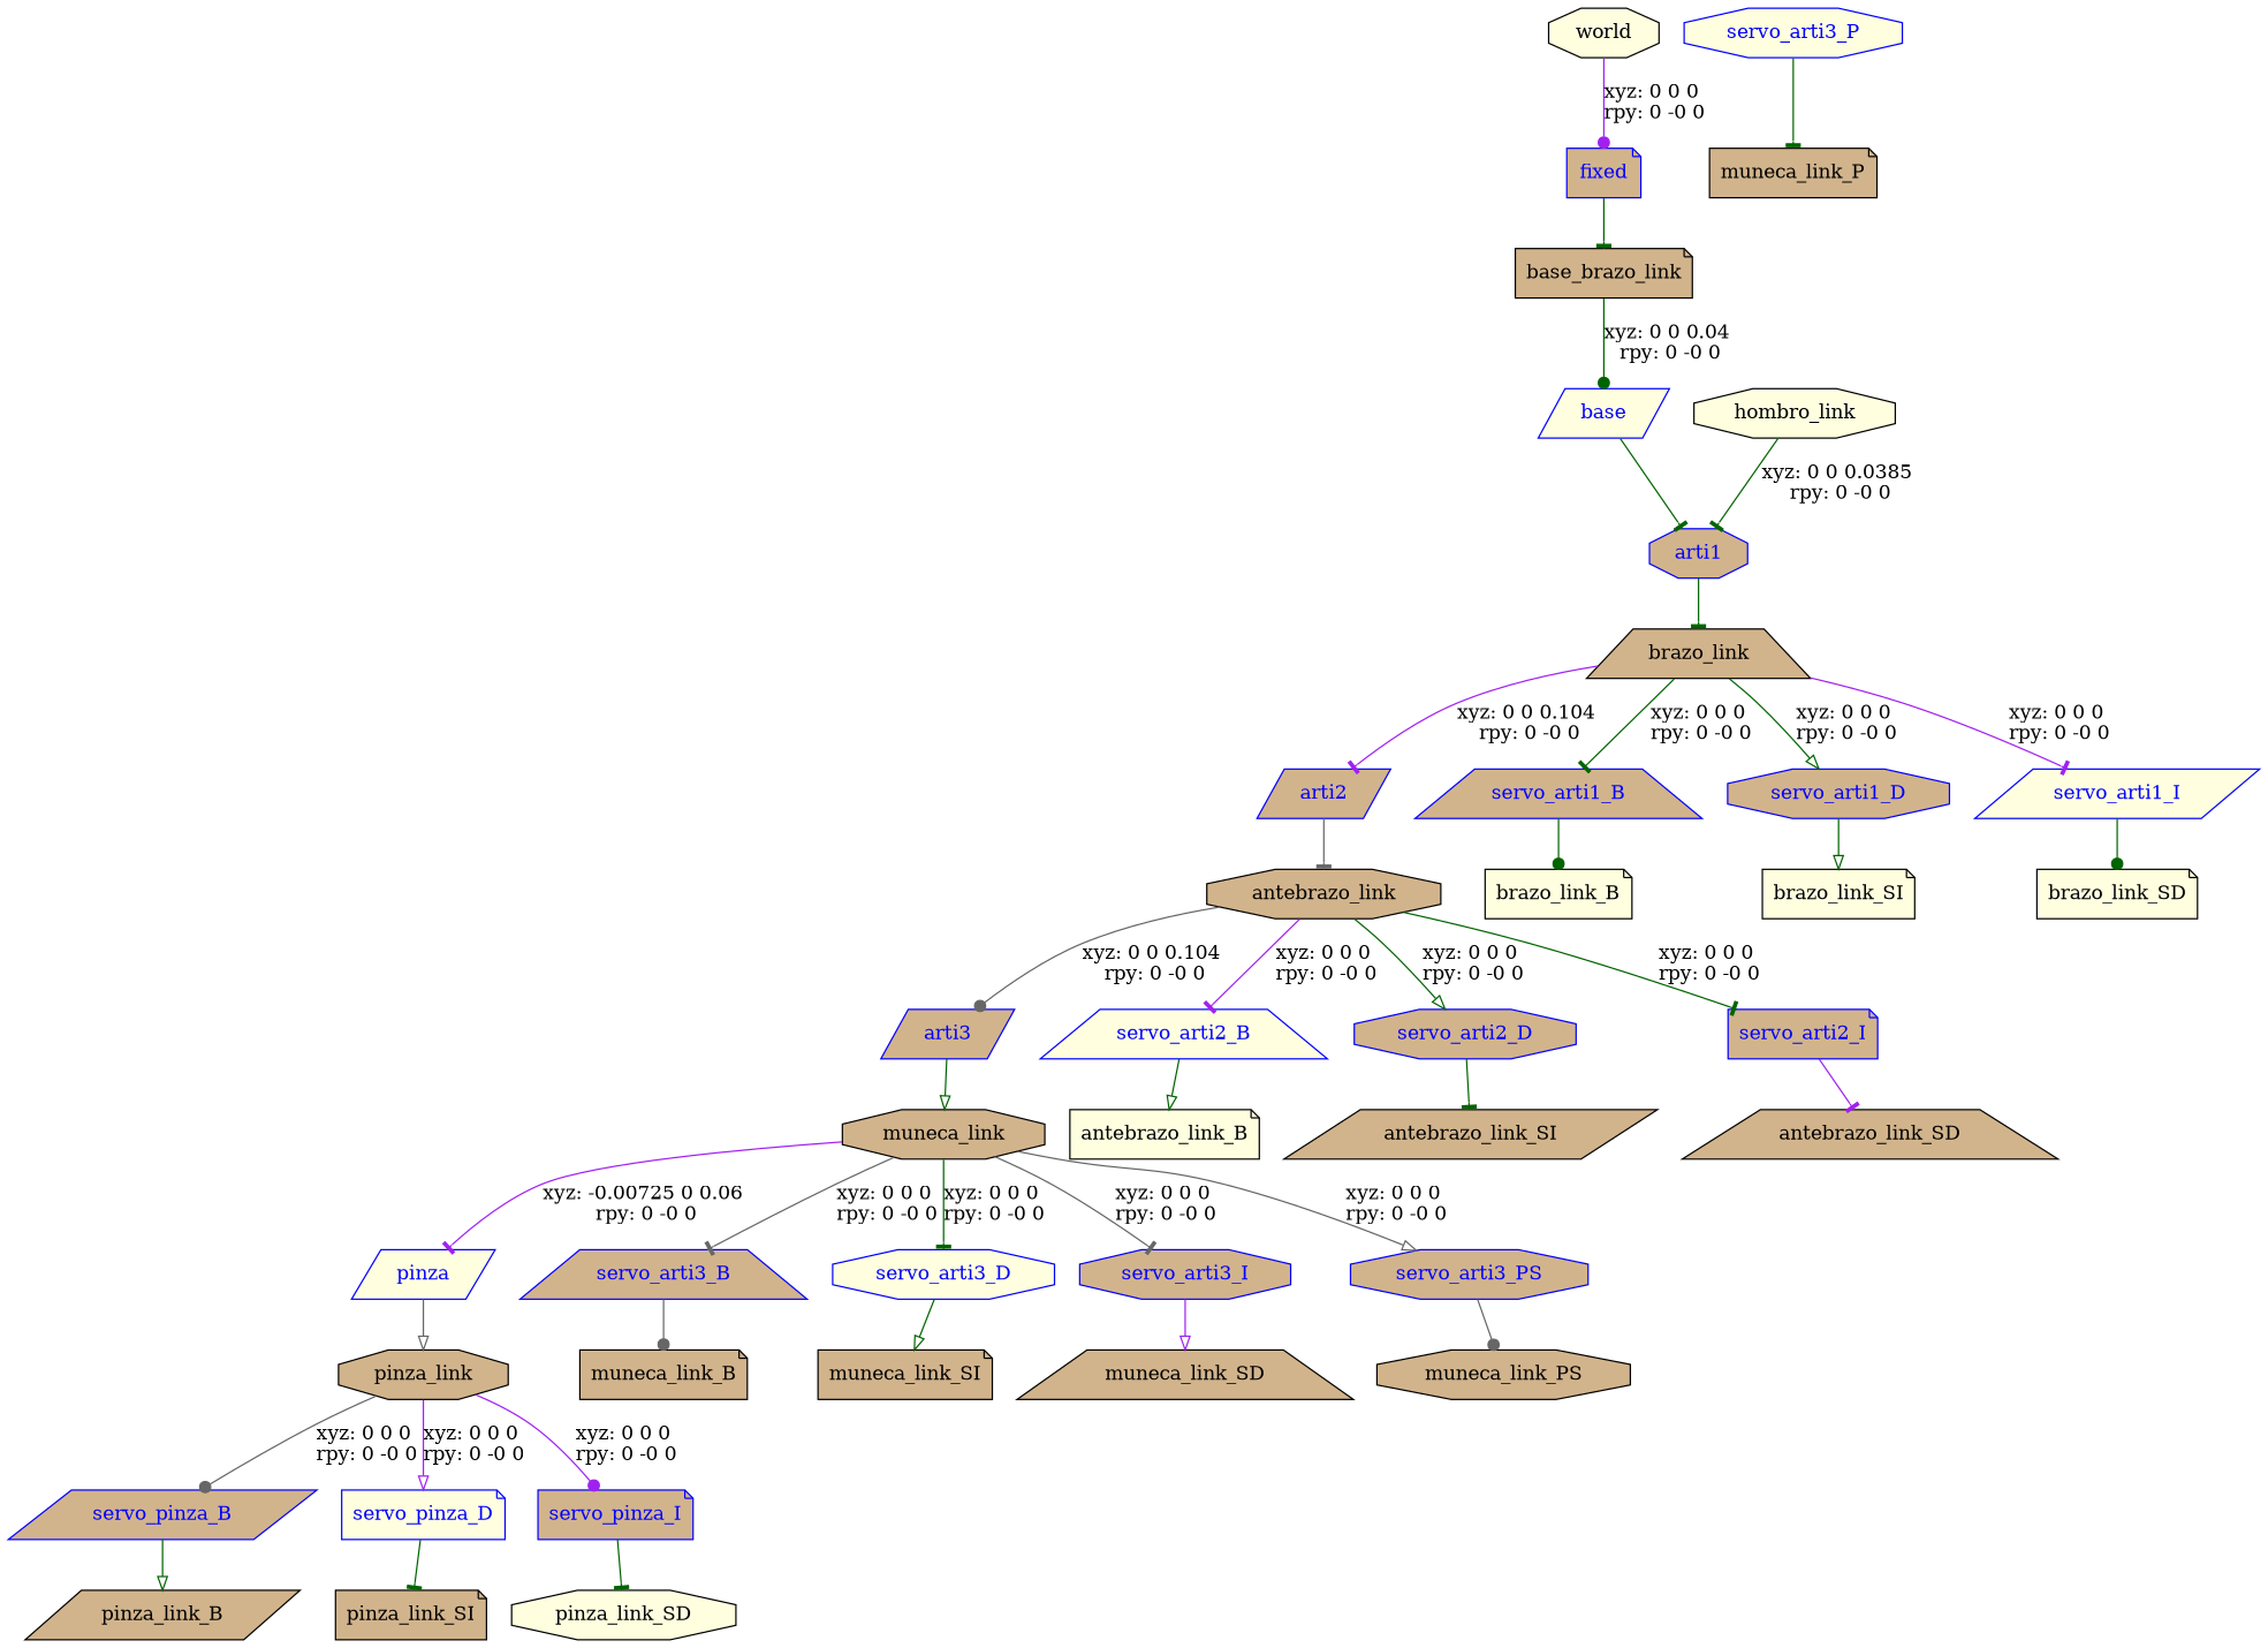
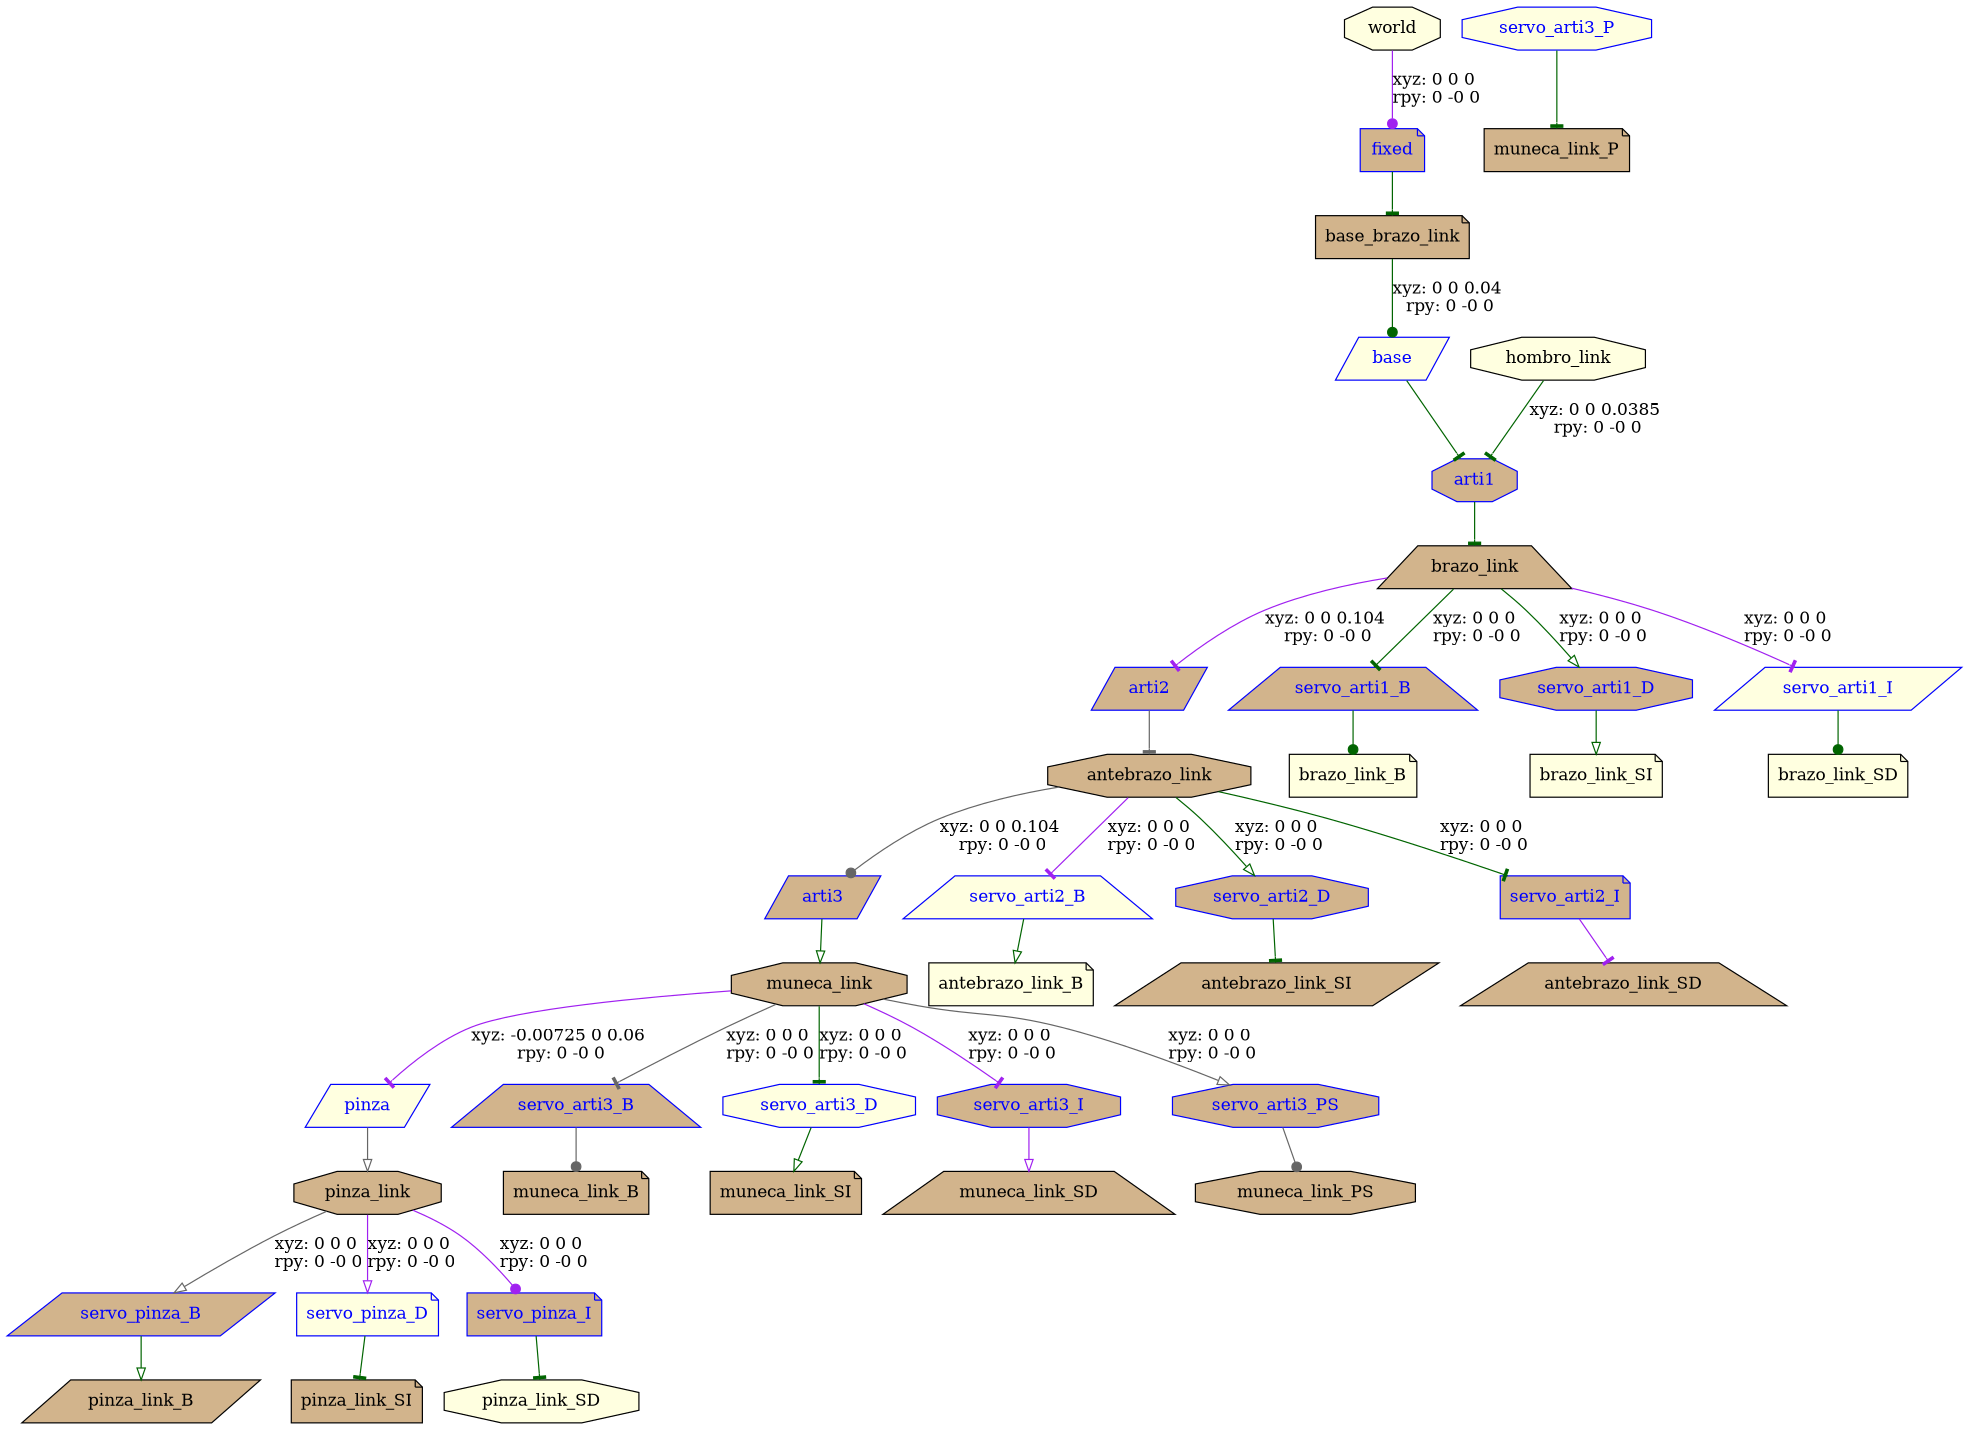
  digraph {
    node [fillcolor=tan shape=octagon style=filled]
    edge [arrowhead=tee color=darkgreen]
    n1 [fillcolor=lightyellow label=world]
    fixed [color=blue fontcolor=blue shape=note]
    n3 [label=base_brazo_link shape=note]
    base [color=blue fillcolor=lightyellow fontcolor=blue shape=parallelogram]
    arti1 [color=blue fontcolor=blue]
    n6 [fillcolor=lightyellow label=hombro_link]
    n7 [label=brazo_link shape=trapezium]
    arti2 [color=blue fontcolor=blue shape=parallelogram]
    servo_arti1_B [color=blue fontcolor=blue shape=trapezium]
    servo_arti1_D [color=blue fontcolor=blue]
    servo_arti1_I [color=blue fillcolor=lightyellow fontcolor=blue shape=parallelogram]
    n12 [label=antebrazo_link]
    n13 [fillcolor=lightyellow label=brazo_link_B shape=note]
    n14 [fillcolor=lightyellow label=brazo_link_SI shape=note]
    n15 [fillcolor=lightyellow label=brazo_link_SD shape=note]
    arti3 [color=blue fontcolor=blue shape=parallelogram]
    servo_arti2_B [color=blue fillcolor=lightyellow fontcolor=blue shape=trapezium]
    servo_arti2_D [color=blue fontcolor=blue]
    servo_arti2_I [color=blue fontcolor=blue shape=note]
    n20 [label=muneca_link]
    n21 [fillcolor=lightyellow label=antebrazo_link_B shape=note]
    n22 [label=antebrazo_link_SI shape=parallelogram]
    n23 [label=antebrazo_link_SD shape=trapezium]
    pinza [color=blue fillcolor=lightyellow fontcolor=blue shape=parallelogram]
    servo_arti3_B [color=blue fontcolor=blue shape=trapezium]
    servo_arti3_D [color=blue fillcolor=lightyellow fontcolor=blue]
    servo_arti3_I [color=blue fontcolor=blue]
    servo_arti3_PS [color=blue fontcolor=blue]
    n29 [label=pinza_link]
    n30 [label=muneca_link_B shape=note]
    n31 [label=muneca_link_SI shape=note]
    n32 [label=muneca_link_SD shape=trapezium]
    servo_arti3_P [color=blue fillcolor=lightyellow fontcolor=blue]
    n34 [label=muneca_link_P shape=note]
    n35 [label=muneca_link_PS]
    servo_pinza_B [color=blue fontcolor=blue shape=parallelogram]
    servo_pinza_D [color=blue fillcolor=lightyellow fontcolor=blue shape=note]
    servo_pinza_I [color=blue fontcolor=blue shape=note]
    n39 [label=pinza_link_B shape=parallelogram]
    n40 [label=pinza_link_SI shape=note]
    n41 [fillcolor=lightyellow label=pinza_link_SD]
    n1 -> fixed [arrowhead=dot color=purple label="xyz: 0 0 0 \nrpy: 0 -0 0"]
    fixed -> n3
    n3 -> base [arrowhead=dot label="xyz: 0 0 0.04 \nrpy: 0 -0 0"]
    base -> arti1
    arti1 -> n7
    n6 -> arti1 [label="xyz: 0 0 0.0385 \nrpy: 0 -0 0"]
    n7 -> arti2 [color=purple label="xyz: 0 0 0.104 \nrpy: 0 -0 0"]
    n7 -> servo_arti1_B [label="xyz: 0 0 0 \nrpy: 0 -0 0"]
    n7 -> servo_arti1_D [arrowhead=onormal label="xyz: 0 0 0 \nrpy: 0 -0 0"]
    n7 -> servo_arti1_I [color=purple label="xyz: 0 0 0 \nrpy: 0 -0 0"]
    arti2 -> n12 [color=gray40]
    servo_arti1_B -> n13 [arrowhead=dot]
    servo_arti1_D -> n14 [arrowhead=onormal]
    servo_arti1_I -> n15 [arrowhead=dot]
    n12 -> arti3 [arrowhead=dot color=gray40 label="xyz: 0 0 0.104 \nrpy: 0 -0 0"]
    n12 -> servo_arti2_B [color=purple label="xyz: 0 0 0 \nrpy: 0 -0 0"]
    n12 -> servo_arti2_D [arrowhead=onormal label="xyz: 0 0 0 \nrpy: 0 -0 0"]
    n12 -> servo_arti2_I [label="xyz: 0 0 0 \nrpy: 0 -0 0"]
    arti3 -> n20 [arrowhead=onormal]
    servo_arti2_B -> n21 [arrowhead=onormal]
    servo_arti2_D -> n22
    servo_arti2_I -> n23 [color=purple]
    n20 -> pinza [color=purple label="xyz: -0.00725 0 0.06 \nrpy: 0 -0 0"]
    n20 -> servo_arti3_B [color=gray40 label="xyz: 0 0 0 \nrpy: 0 -0 0"]
    n20 -> servo_arti3_D [label="xyz: 0 0 0 \nrpy: 0 -0 0"]
-   n20 -> servo_arti3_I [color=gray40 label="xyz: 0 0 0 \nrpy: 0 -0 0"]
+   n20 -> servo_arti3_I [color=purple label="xyz: 0 0 0 \nrpy: 0 -0 0"]
    n20 -> servo_arti3_PS [arrowhead=onormal color=gray40 label="xyz: 0 0 0 \nrpy: 0 -0 0"]
    pinza -> n29 [arrowhead=onormal color=gray40]
    servo_arti3_B -> n30 [arrowhead=dot color=gray40]
    servo_arti3_D -> n31 [arrowhead=onormal]
    servo_arti3_I -> n32 [arrowhead=onormal color=purple]
    servo_arti3_PS -> n35 [arrowhead=dot color=gray40]
-   n29 -> servo_pinza_B [arrowhead=dot color=gray40 label="xyz: 0 0 0 \nrpy: 0 -0 0"]
+   n29 -> servo_pinza_B [arrowhead=onormal color=gray40 label="xyz: 0 0 0 \nrpy: 0 -0 0"]
    n29 -> servo_pinza_D [arrowhead=onormal color=purple label="xyz: 0 0 0 \nrpy: 0 -0 0"]
    n29 -> servo_pinza_I [arrowhead=dot color=purple label="xyz: 0 0 0 \nrpy: 0 -0 0"]
    servo_arti3_P -> n34
    servo_pinza_B -> n39 [arrowhead=onormal]
    servo_pinza_D -> n40
    servo_pinza_I -> n41
  }
